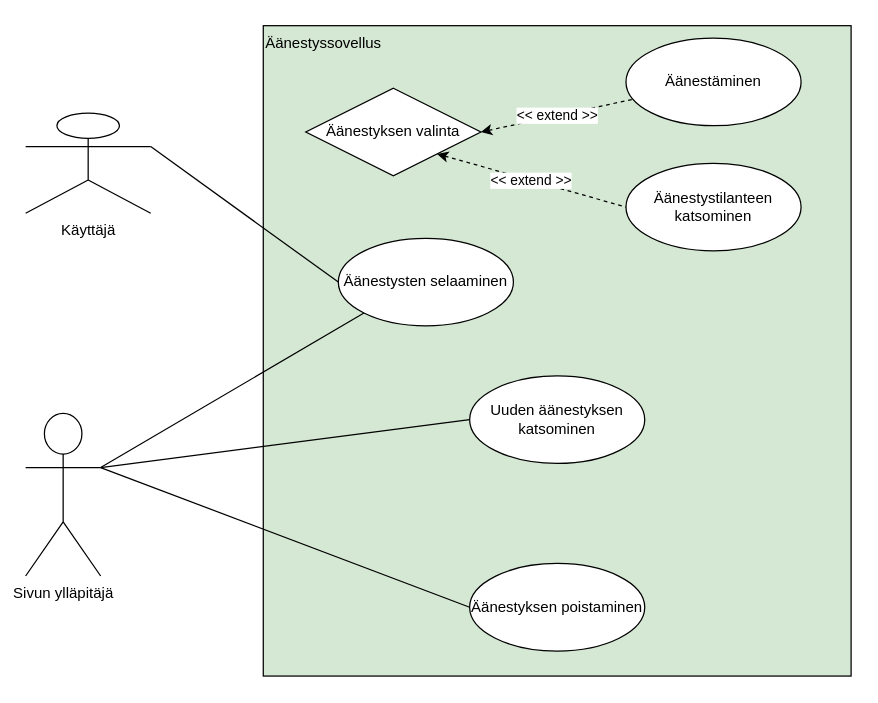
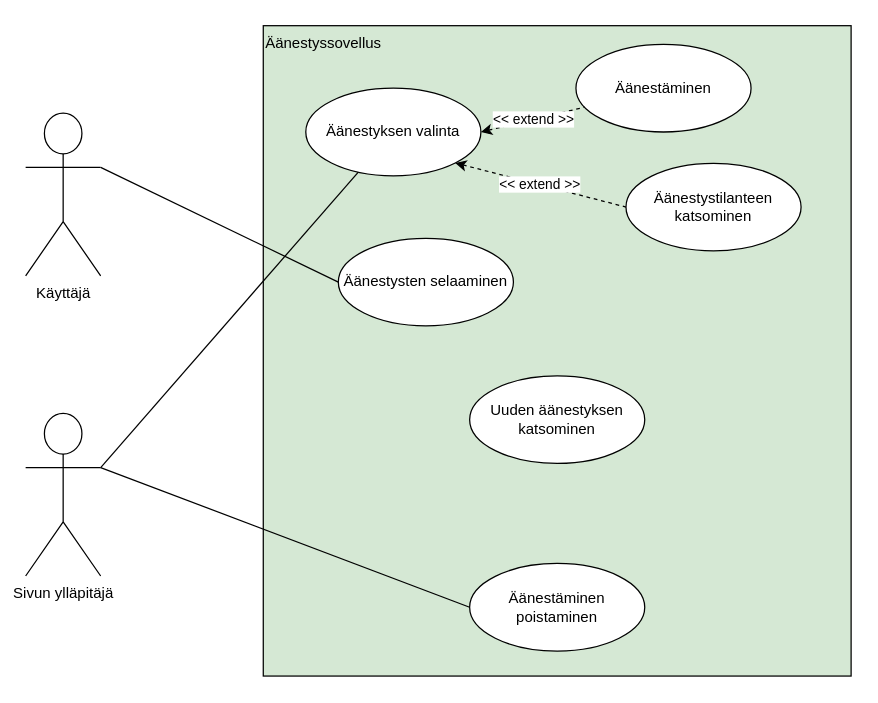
  <mxCell id="0" />
  <mxCell id="1" parent="0" />
  <mxCell id="2" value="Äänestyssovellus" style="rounded=0;whiteSpace=wrap;html=1;align=left;verticalAlign=top;fillColor=#d5e8d4;" vertex="1" parent="1"><mxGeometry x="210" y="20" width="470" height="520" as="geometry" /></mxCell>
- <mxCell id="3" value="Käyttäjä" style="shape=umlActor;verticalLabelPosition=bottom;verticalAlign=top;html=1;outlineConnect=0;" vertex="1" parent="1"><mxGeometry x="20" y="90" width="100" height="80" as="geometry" /></mxCell>
- <mxCell id="4" style="edgeStyle=none;rounded=0;orthogonalLoop=1;jettySize=auto;html=1;exitX=1;exitY=0.333;exitDx=0;exitDy=0;exitPerimeter=0;entryX=0;entryY=0.5;entryDx=0;entryDy=0;startArrow=none;startFill=0;endArrow=none;endFill=0;" edge="1" parent="1" source="7" target="8"><mxGeometry relative="1" as="geometry" /></mxCell>
+ <mxCell id="3" value="Käyttäjä" style="shape=umlActor;verticalLabelPosition=bottom;verticalAlign=top;html=1;outlineConnect=0;" vertex="1" parent="1"><mxGeometry x="20" y="90" width="60" height="130" as="geometry" /></mxCell>
  <mxCell id="5" style="edgeStyle=none;rounded=0;orthogonalLoop=1;jettySize=auto;html=1;exitX=1;exitY=0.333;exitDx=0;exitDy=0;exitPerimeter=0;entryX=0;entryY=0.5;entryDx=0;entryDy=0;startArrow=none;startFill=0;endArrow=none;endFill=0;" edge="1" parent="1" source="7" target="11"><mxGeometry relative="1" as="geometry" /></mxCell>
- <mxCell id="6" style="edgeStyle=none;rounded=0;orthogonalLoop=1;jettySize=auto;html=1;exitX=1;exitY=0.333;exitDx=0;exitDy=0;exitPerimeter=0;entryX=0;entryY=1;entryDx=0;entryDy=0;startArrow=none;startFill=0;endArrow=none;endFill=0;" edge="1" parent="1" source="7" target="12"><mxGeometry relative="1" as="geometry" /></mxCell>
+ <mxCell id="6" style="edgeStyle=none;rounded=0;orthogonalLoop=1;jettySize=auto;html=1;exitX=1;exitY=0.333;exitDx=0;exitDy=0;exitPerimeter=0;startArrow=none;startFill=0;endArrow=none;endFill=0;" edge="1" parent="1" source="7" target="15"><mxGeometry relative="1" as="geometry" /></mxCell>
  <mxCell id="7" value="Sivun ylläpitäjä" style="shape=umlActor;verticalLabelPosition=bottom;verticalAlign=top;html=1;outlineConnect=0;" vertex="1" parent="1"><mxGeometry x="20" y="330" width="60" height="130" as="geometry" /></mxCell>
  <mxCell id="8" value="Uuden äänestyksen katsominen" style="ellipse;whiteSpace=wrap;html=1;strokeColor=default;align=center;verticalAlign=middle;" vertex="1" parent="1"><mxGeometry x="375" y="300" width="140" height="70" as="geometry" /></mxCell>
  <mxCell id="9" value="Äänestystilanteen katsominen" style="ellipse;whiteSpace=wrap;html=1;strokeColor=default;align=center;verticalAlign=middle;" vertex="1" parent="1"><mxGeometry x="500" y="130" width="140" height="70" as="geometry" /></mxCell>
- <mxCell id="10" value="Äänestäminen" style="ellipse;whiteSpace=wrap;html=1;strokeColor=default;align=center;verticalAlign=middle;" vertex="1" parent="1"><mxGeometry x="500" y="30" width="140" height="70" as="geometry" /></mxCell>
- <mxCell id="11" value="Äänestyksen poistaminen" style="ellipse;whiteSpace=wrap;html=1;strokeColor=default;align=center;verticalAlign=middle;" vertex="1" parent="1"><mxGeometry x="375" y="450" width="140" height="70" as="geometry" /></mxCell>
+ <mxCell id="10" value="Äänestäminen" style="ellipse;whiteSpace=wrap;html=1;strokeColor=default;align=center;verticalAlign=middle;" vertex="1" parent="1"><mxGeometry x="460" y="35" width="140" height="70" as="geometry" /></mxCell>
+ <mxCell id="11" value="Äänestäminen poistaminen" style="ellipse;whiteSpace=wrap;html=1;strokeColor=default;align=center;verticalAlign=middle;" vertex="1" parent="1"><mxGeometry x="375" y="450" width="140" height="70" as="geometry" /></mxCell>
  <mxCell id="12" value="Äänestysten selaaminen" style="ellipse;whiteSpace=wrap;html=1;strokeColor=default;align=center;verticalAlign=middle;" vertex="1" parent="1"><mxGeometry x="270" y="190" width="140" height="70" as="geometry" /></mxCell>
  <mxCell id="13" value="&amp;lt;&amp;lt; extend &amp;gt;&amp;gt;" style="edgeStyle=none;rounded=0;orthogonalLoop=1;jettySize=auto;html=1;exitX=1;exitY=0.5;exitDx=0;exitDy=0;dashed=1;startArrow=classic;startFill=1;endArrow=none;endFill=0;" edge="1" parent="1" source="15" target="10"><mxGeometry relative="1" as="geometry" /></mxCell>
  <mxCell id="14" value="&amp;lt;&amp;lt; extend &amp;gt;&amp;gt;" style="edgeStyle=none;rounded=0;orthogonalLoop=1;jettySize=auto;html=1;exitX=1;exitY=1;exitDx=0;exitDy=0;entryX=0;entryY=0.5;entryDx=0;entryDy=0;dashed=1;startArrow=classic;startFill=1;endArrow=none;endFill=0;" edge="1" parent="1" source="15" target="9"><mxGeometry relative="1" as="geometry" /></mxCell>
- <mxCell id="15" value="Äänestyksen valinta" style="rhombus;whiteSpace=wrap;html=1;strokeColor=default;align=center;verticalAlign=middle;" vertex="1" parent="1"><mxGeometry x="244" y="70" width="140" height="70" as="geometry" /></mxCell>
+ <mxCell id="15" value="Äänestyksen valinta" style="ellipse;whiteSpace=wrap;html=1;strokeColor=default;align=center;verticalAlign=middle;" vertex="1" parent="1"><mxGeometry x="244" y="70" width="140" height="70" as="geometry" /></mxCell>
  <mxCell id="16" value="" style="endArrow=none;html=1;rounded=0;entryX=0;entryY=0.5;entryDx=0;entryDy=0;startArrow=none;startFill=0;exitX=1;exitY=0.333;exitDx=0;exitDy=0;exitPerimeter=0;" edge="1" parent="1" source="3" target="12"><mxGeometry width="50" height="50" relative="1" as="geometry"><mxPoint x="70" y="205" as="sourcePoint" /><mxPoint x="330" y="250" as="targetPoint" /></mxGeometry></mxCell>
